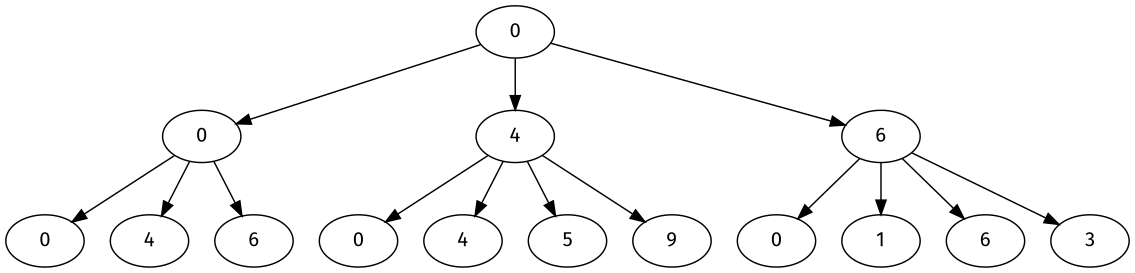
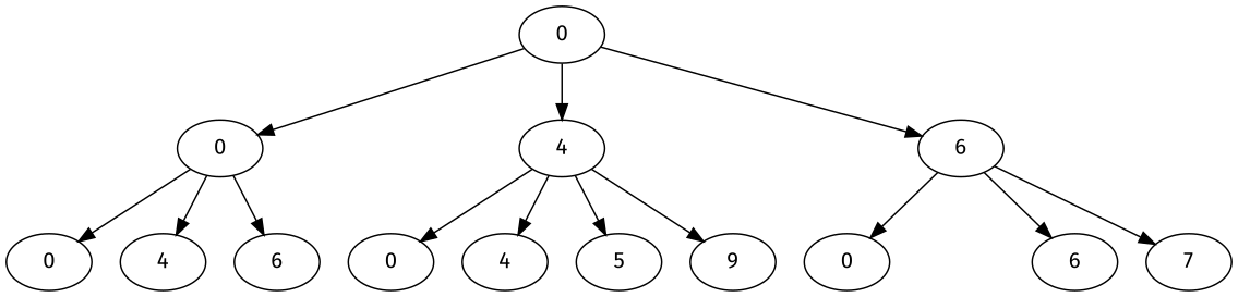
  digraph {
    fontname="Fira Sans"
    node [fontname="Fira Sans"]
    edge [fontname="Fira Sans"]
    n1 [label=0]
    n2 [label=0]
    n3 [label=4]
    n4 [label=6]
    n5 [label=0]
    n6 [label=4]
    n7 [label=6]
    n8 [label=0]
    n9 [label=4]
    n10 [label=5]
    n11 [label=9]
    n12 [label=0]
-   n13 [label=1]
    n14 [label=6]
-   n15 [label=3]
+   n15 [label=7]
    n1 -> n2
    n1 -> n3
    n1 -> n4
    n2 -> n5
    n2 -> n6
    n2 -> n7
    n3 -> n8
    n3 -> n9
    n3 -> n10
    n3 -> n11
    n4 -> n12
-   n4 -> n13
    n4 -> n14
    n4 -> n15
  }
